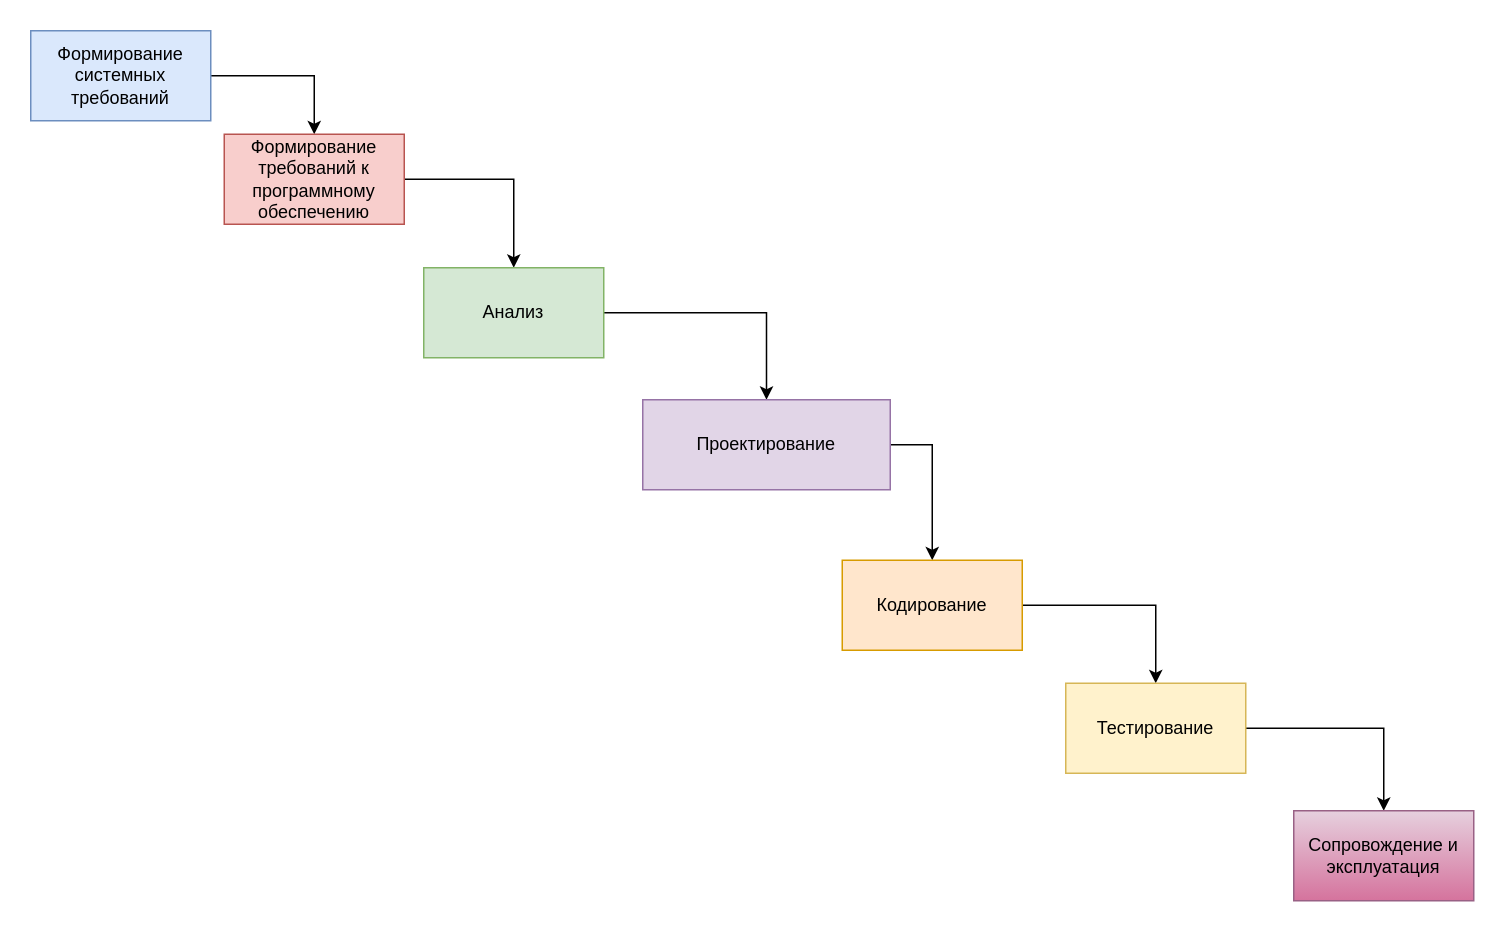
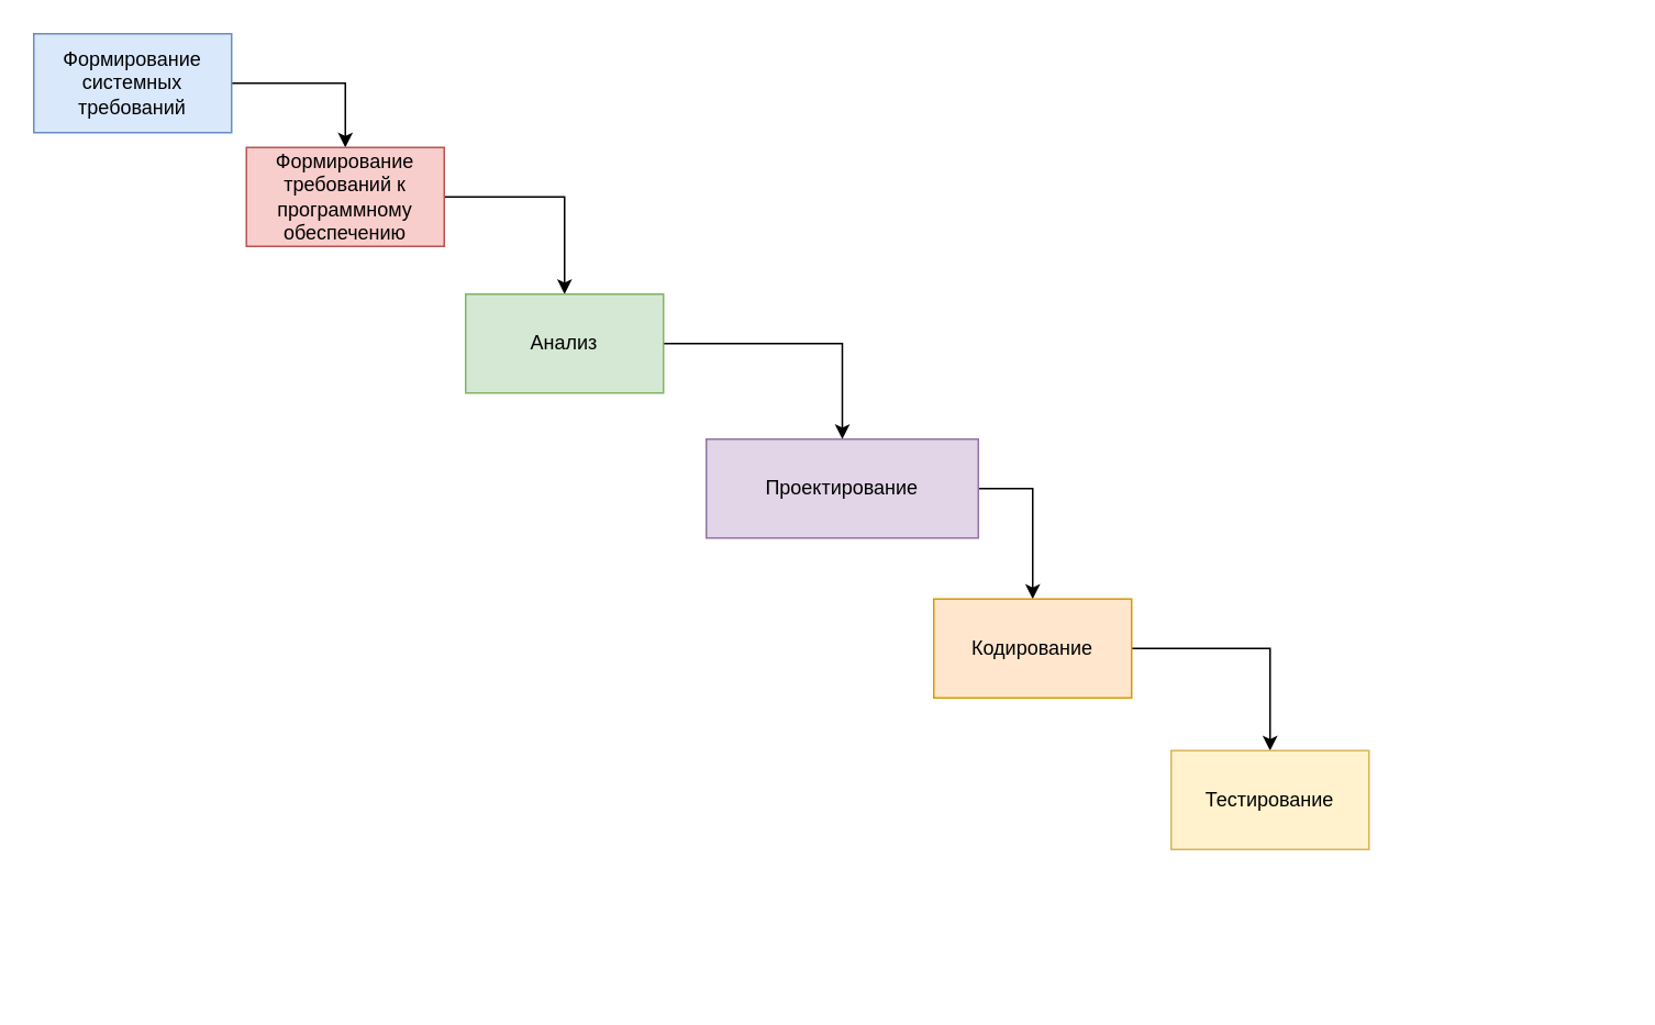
  <mxCell id="0" />
  <mxCell id="1" parent="0" />
  <mxCell id="2" style="edgeStyle=orthogonalEdgeStyle;rounded=0;orthogonalLoop=1;jettySize=auto;html=1;exitX=1;exitY=0.5;exitDx=0;exitDy=0;entryX=0.5;entryY=0;entryDx=0;entryDy=0;" edge="1" parent="1" source="3" target="5"><mxGeometry relative="1" as="geometry" /></mxCell>
  <mxCell id="3" value="Формирование системных требований" style="rounded=0;whiteSpace=wrap;html=1;fillColor=#dae8fc;strokeColor=#6c8ebf;" vertex="1" parent="1"><mxGeometry x="20" y="20" width="120" height="60" as="geometry" /></mxCell>
  <mxCell id="4" style="edgeStyle=orthogonalEdgeStyle;rounded=0;orthogonalLoop=1;jettySize=auto;html=1;exitX=1;exitY=0.5;exitDx=0;exitDy=0;entryX=0.5;entryY=0;entryDx=0;entryDy=0;" edge="1" parent="1" source="5" target="7"><mxGeometry relative="1" as="geometry" /></mxCell>
  <mxCell id="5" value="Формирование требований к программному обеспечению" style="rounded=0;whiteSpace=wrap;html=1;fillColor=#f8cecc;strokeColor=#b85450;" vertex="1" parent="1"><mxGeometry x="149" y="89" width="120" height="60" as="geometry" /></mxCell>
  <mxCell id="6" style="edgeStyle=orthogonalEdgeStyle;rounded=0;orthogonalLoop=1;jettySize=auto;html=1;exitX=1;exitY=0.5;exitDx=0;exitDy=0;entryX=0.5;entryY=0;entryDx=0;entryDy=0;" edge="1" parent="1" source="7" target="9"><mxGeometry relative="1" as="geometry" /></mxCell>
  <mxCell id="7" value="Анализ" style="rounded=0;whiteSpace=wrap;html=1;fillColor=#d5e8d4;strokeColor=#82b366;" vertex="1" parent="1"><mxGeometry x="282" y="178" width="120" height="60" as="geometry" /></mxCell>
  <mxCell id="8" style="edgeStyle=orthogonalEdgeStyle;rounded=0;orthogonalLoop=1;jettySize=auto;html=1;exitX=1;exitY=0.5;exitDx=0;exitDy=0;" edge="1" parent="1" source="9" target="11"><mxGeometry relative="1" as="geometry" /></mxCell>
  <mxCell id="9" value="Проектирование" style="rounded=0;whiteSpace=wrap;html=1;fillColor=#e1d5e7;strokeColor=#9673a6;" vertex="1" parent="1"><mxGeometry x="428" y="266" width="165" height="60" as="geometry" /></mxCell>
  <mxCell id="10" style="edgeStyle=orthogonalEdgeStyle;rounded=0;orthogonalLoop=1;jettySize=auto;html=1;exitX=1;exitY=0.5;exitDx=0;exitDy=0;entryX=0.5;entryY=0;entryDx=0;entryDy=0;" edge="1" parent="1" source="11" target="13"><mxGeometry relative="1" as="geometry" /></mxCell>
- <mxCell id="11" value="Кодирование" style="rounded=0;whiteSpace=wrap;html=1;fillColor=#ffe6cc;strokeColor=#d79b00;" vertex="1" parent="1"><mxGeometry x="561" y="373" width="120" height="60" as="geometry" /></mxCell>
- <mxCell id="12" style="edgeStyle=orthogonalEdgeStyle;rounded=0;orthogonalLoop=1;jettySize=auto;html=1;exitX=1;exitY=0.5;exitDx=0;exitDy=0;entryX=0.5;entryY=0;entryDx=0;entryDy=0;" edge="1" parent="1" source="13" target="14"><mxGeometry relative="1" as="geometry" /></mxCell>
+ <mxCell id="11" value="Кодирование" style="rounded=0;whiteSpace=wrap;html=1;fillColor=#ffe6cc;strokeColor=#d79b00;" vertex="1" parent="1"><mxGeometry x="566" y="363" width="120" height="60" as="geometry" /></mxCell>
  <mxCell id="13" value="Тестирование" style="rounded=0;whiteSpace=wrap;html=1;fillColor=#fff2cc;strokeColor=#d6b656;" vertex="1" parent="1"><mxGeometry x="710" y="455" width="120" height="60" as="geometry" /></mxCell>
- <mxCell id="14" value="Сопровождение и эксплуатация" style="rounded=0;whiteSpace=wrap;html=1;fillColor=#e6d0de;gradientColor=#d5739d;strokeColor=#996185;" vertex="1" parent="1"><mxGeometry x="862" y="540" width="120" height="60" as="geometry" /></mxCell>
